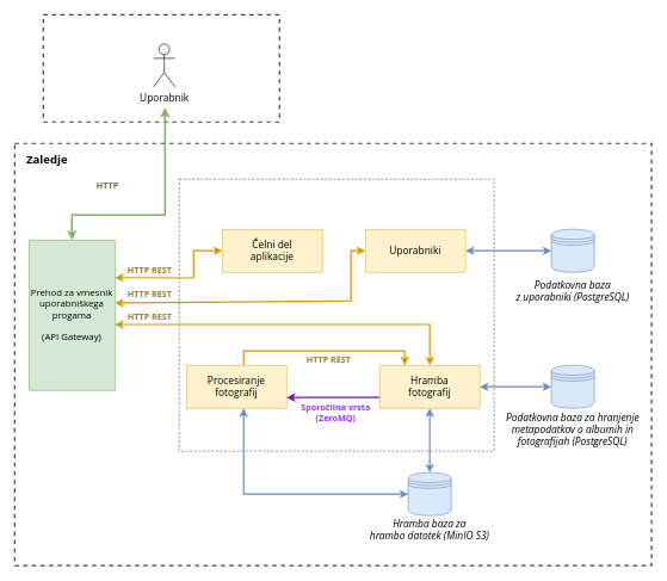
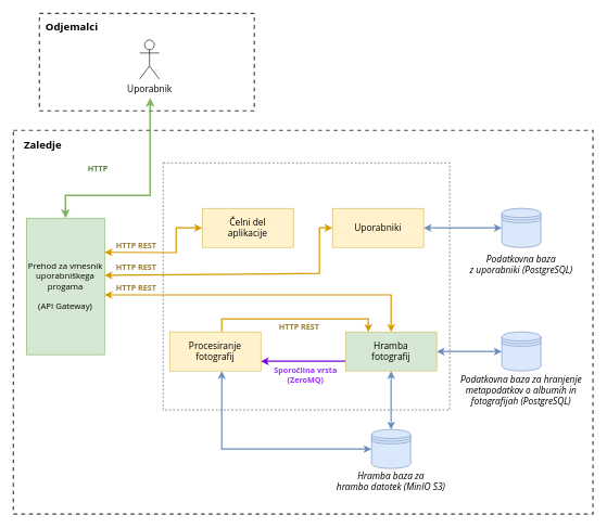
  <mxCell id="0" />
  <mxCell id="1" parent="0" />
  <mxCell id="2" value="" style="rounded=0;whiteSpace=wrap;html=1;fillColor=none;dashed=1;strokeColor=#454545;strokeWidth=2;fontFamily=Open Sans;fontSource=https%3A%2F%2Ffonts.googleapis.com%2Fcss%3Ffamily%3DOpen%2BSans;" parent="1" vertex="1"><mxGeometry x="20" y="200" width="890" height="590" as="geometry" /></mxCell>
  <mxCell id="3" value="" style="rounded=0;whiteSpace=wrap;html=1;fillColor=none;dashed=1;strokeColor=#454545;strokeWidth=2;fontFamily=Open Sans;fontSource=https%3A%2F%2Ffonts.googleapis.com%2Fcss%3Ffamily%3DOpen%2BSans;" parent="1" vertex="1"><mxGeometry x="60" y="20" width="330" height="150" as="geometry" /></mxCell>
  <mxCell id="4" value="" style="rounded=0;whiteSpace=wrap;html=1;fillColor=none;dashed=1;strokeColor=#474747;fontFamily=Open Sans;fontSource=https%3A%2F%2Ffonts.googleapis.com%2Fcss%3Ffamily%3DOpen%2BSans;" parent="1" vertex="1"><mxGeometry x="250" y="250" width="440" height="380" as="geometry" /></mxCell>
  <mxCell id="5" value="Čelni del &lt;br&gt;aplikacije" style="rounded=0;whiteSpace=wrap;html=1;fontSize=14;fillColor=#fff2cc;strokeColor=#d6b656;fontFamily=Open Sans;fontSource=https%3A%2F%2Ffonts.googleapis.com%2Fcss%3Ffamily%3DOpen%2BSans;" parent="1" vertex="1"><mxGeometry x="310" y="320" width="140" height="60" as="geometry" /></mxCell>
  <mxCell id="6" style="edgeStyle=orthogonalEdgeStyle;rounded=0;orthogonalLoop=1;jettySize=auto;html=1;entryX=0;entryY=0.75;entryDx=0;entryDy=0;strokeColor=#7709D7;strokeWidth=2;align=center;verticalAlign=middle;fontFamily=Open Sans;fontSize=11;fontColor=default;labelBackgroundColor=default;startArrow=classic;startFill=1;endArrow=none;fillColor=#ffe6cc;exitX=1;exitY=0.75;exitDx=0;exitDy=0;fontSource=https%3A%2F%2Ffonts.googleapis.com%2Fcss%3Ffamily%3DOpen%2BSans;endFill=0;" parent="1" source="9" target="14" edge="1"><mxGeometry relative="1" as="geometry" /></mxCell>
  <mxCell id="7" style="edgeStyle=orthogonalEdgeStyle;rounded=0;orthogonalLoop=1;jettySize=auto;html=1;entryX=0.25;entryY=0;entryDx=0;entryDy=0;strokeColor=#d79b00;strokeWidth=2;align=center;verticalAlign=middle;fontFamily=Open Sans;fontSource=https%3A%2F%2Ffonts.googleapis.com%2Fcss%3Ffamily%3DOpen%2BSans;fontSize=11;fontColor=default;labelBackgroundColor=default;startArrow=none;startFill=0;endArrow=classic;fillColor=#ffe6cc;" parent="1" source="9" target="14" edge="1"><mxGeometry relative="1" as="geometry"><Array as="points"><mxPoint x="340" y="490" /><mxPoint x="565" y="490" /></Array></mxGeometry></mxCell>
  <mxCell id="8" style="edgeStyle=orthogonalEdgeStyle;rounded=0;orthogonalLoop=1;jettySize=auto;html=1;entryX=0;entryY=0.5;entryDx=0;entryDy=0;fillColor=#dae8fc;strokeColor=#6c8ebf;strokeWidth=2;startArrow=classic;startFill=1;" edge="1" parent="1" source="9" target="33"><mxGeometry relative="1" as="geometry"><Array as="points"><mxPoint x="340" y="690" /></Array></mxGeometry></mxCell>
  <mxCell id="9" value="Procesiranje fotografij" style="rounded=0;whiteSpace=wrap;html=1;fontSize=14;fillColor=#fff2cc;strokeColor=#d6b656;fontFamily=Open Sans;fontSource=https%3A%2F%2Ffonts.googleapis.com%2Fcss%3Ffamily%3DOpen%2BSans;" parent="1" vertex="1"><mxGeometry x="260" y="510" width="140" height="60" as="geometry" /></mxCell>
  <mxCell id="10" style="edgeStyle=orthogonalEdgeStyle;rounded=0;orthogonalLoop=1;jettySize=auto;html=1;entryX=0;entryY=0.5;entryDx=0;entryDy=0;fillColor=#dae8fc;strokeColor=#6c8ebf;startArrow=classic;startFill=1;strokeWidth=2;fontFamily=Open Sans;fontSource=https%3A%2F%2Ffonts.googleapis.com%2Fcss%3Ffamily%3DOpen%2BSans;" parent="1" source="11" target="21" edge="1"><mxGeometry relative="1" as="geometry" /></mxCell>
  <mxCell id="11" value="Uporabniki" style="rounded=0;whiteSpace=wrap;html=1;fontSize=14;fillColor=#fff2cc;strokeColor=#d6b656;fontFamily=Open Sans;fontSource=https%3A%2F%2Ffonts.googleapis.com%2Fcss%3Ffamily%3DOpen%2BSans;" parent="1" vertex="1"><mxGeometry x="510" y="320" width="140" height="60" as="geometry" /></mxCell>
  <mxCell id="12" style="edgeStyle=orthogonalEdgeStyle;rounded=0;orthogonalLoop=1;jettySize=auto;html=1;entryX=0;entryY=0.5;entryDx=0;entryDy=0;fillColor=#dae8fc;strokeColor=#6c8ebf;startArrow=classic;startFill=1;strokeWidth=2;fontFamily=Open Sans;fontSource=https%3A%2F%2Ffonts.googleapis.com%2Fcss%3Ffamily%3DOpen%2BSans;" parent="1" source="14" target="23" edge="1"><mxGeometry relative="1" as="geometry" /></mxCell>
  <mxCell id="13" style="edgeStyle=orthogonalEdgeStyle;rounded=0;orthogonalLoop=1;jettySize=auto;html=1;entryX=0.5;entryY=0;entryDx=0;entryDy=0;fillColor=#dae8fc;strokeColor=#6c8ebf;strokeWidth=2;startArrow=classic;startFill=1;" edge="1" parent="1" source="14" target="33"><mxGeometry relative="1" as="geometry" /></mxCell>
- <mxCell id="14" value="Hramba &lt;br&gt;fotografij" style="rounded=0;whiteSpace=wrap;html=1;fontSize=14;fillColor=#fff2cc;strokeColor=#d6b656;fontFamily=Open Sans;fontSource=https%3A%2F%2Ffonts.googleapis.com%2Fcss%3Ffamily%3DOpen%2BSans;" parent="1" vertex="1"><mxGeometry x="530" y="510" width="140" height="60" as="geometry" /></mxCell>
+ <mxCell id="14" value="Hramba &lt;br&gt;fotografij" style="rounded=0;whiteSpace=wrap;html=1;fontSize=14;fillColor=#d5e8d4;strokeColor=#d6b656;fontFamily=Open Sans;fontSource=https%3A%2F%2Ffonts.googleapis.com%2Fcss%3Ffamily%3DOpen%2BSans;" parent="1" vertex="1"><mxGeometry x="530" y="510" width="140" height="60" as="geometry" /></mxCell>
  <mxCell id="15" value="Uporabnik" style="shape=umlActor;verticalLabelPosition=bottom;verticalAlign=top;html=1;outlineConnect=0;fontSize=14;fontFamily=Open Sans;fontSource=https%3A%2F%2Ffonts.googleapis.com%2Fcss%3Ffamily%3DOpen%2BSans;" parent="1" vertex="1"><mxGeometry x="214" y="61" width="30" height="60" as="geometry" /></mxCell>
  <mxCell id="16" style="edgeStyle=orthogonalEdgeStyle;rounded=0;orthogonalLoop=1;jettySize=auto;html=1;startArrow=classic;startFill=1;strokeWidth=2.5;fillColor=#d5e8d4;strokeColor=#82B366;exitX=0.5;exitY=0;exitDx=0;exitDy=0;fontFamily=Open Sans;fontSource=https%3A%2F%2Ffonts.googleapis.com%2Fcss%3Ffamily%3DOpen%2BSans;" parent="1" source="17" edge="1"><mxGeometry relative="1" as="geometry"><mxPoint x="230" y="150" as="targetPoint" /><Array as="points"><mxPoint x="100" y="300" /><mxPoint x="230" y="300" /></Array></mxGeometry></mxCell>
  <mxCell id="17" value="&lt;div style=&quot;font-size: 13px;&quot;&gt;Prehod za vmesnik uporabniškega progama&lt;/div&gt;&lt;div style=&quot;font-size: 13px;&quot;&gt;&lt;br style=&quot;font-size: 13px;&quot;&gt;&lt;/div&gt;(API Gateway)" style="rounded=0;whiteSpace=wrap;html=1;fontSize=13;fillColor=#d5e8d4;strokeColor=#82b366;fontFamily=Open Sans;fontSource=https%3A%2F%2Ffonts.googleapis.com%2Fcss%3Ffamily%3DOpen%2BSans;" parent="1" vertex="1"><mxGeometry x="40" y="335" width="120" height="210" as="geometry" /></mxCell>
  <mxCell id="18" value="" style="endArrow=classic;html=1;rounded=0;exitX=1;exitY=0.25;exitDx=0;exitDy=0;entryX=0;entryY=0.5;entryDx=0;entryDy=0;startArrow=classic;startFill=1;fillColor=#ffe6cc;strokeColor=#d79b00;strokeWidth=2;fontFamily=Open Sans;fontSource=https%3A%2F%2Ffonts.googleapis.com%2Fcss%3Ffamily%3DOpen%2BSans;" parent="1" source="17" target="5" edge="1"><mxGeometry width="50" height="50" relative="1" as="geometry"><mxPoint x="200" y="420" as="sourcePoint" /><mxPoint x="250" y="370" as="targetPoint" /><Array as="points"><mxPoint x="270" y="388" /><mxPoint x="270" y="350" /></Array></mxGeometry></mxCell>
  <mxCell id="19" value="" style="endArrow=classic;html=1;rounded=0;exitX=1;exitY=0.419;exitDx=0;exitDy=0;exitPerimeter=0;entryX=0;entryY=0.5;entryDx=0;entryDy=0;startArrow=classic;startFill=1;fillColor=#ffe6cc;strokeColor=#d79b00;strokeWidth=2;fontFamily=Open Sans;fontSource=https%3A%2F%2Ffonts.googleapis.com%2Fcss%3Ffamily%3DOpen%2BSans;" parent="1" source="17" target="11" edge="1"><mxGeometry width="50" height="50" relative="1" as="geometry"><mxPoint x="320" y="480" as="sourcePoint" /><mxPoint x="370" y="430" as="targetPoint" /><Array as="points"><mxPoint x="490" y="420" /><mxPoint x="490" y="350" /></Array></mxGeometry></mxCell>
  <mxCell id="20" value="" style="endArrow=classic;html=1;rounded=0;exitX=1;exitY=0.562;exitDx=0;exitDy=0;exitPerimeter=0;startArrow=classic;startFill=1;fillColor=#ffe6cc;strokeColor=#d79b00;strokeWidth=2;entryX=0.5;entryY=0;entryDx=0;entryDy=0;fontFamily=Open Sans;fontSource=https%3A%2F%2Ffonts.googleapis.com%2Fcss%3Ffamily%3DOpen%2BSans;" parent="1" source="17" target="14" edge="1"><mxGeometry width="50" height="50" relative="1" as="geometry"><mxPoint x="370" y="520" as="sourcePoint" /><mxPoint x="530" y="540" as="targetPoint" /><Array as="points"><mxPoint x="490" y="453" /><mxPoint x="600" y="453" /></Array></mxGeometry></mxCell>
  <mxCell id="21" value="" style="shape=datastore;whiteSpace=wrap;html=1;fillColor=#dae8fc;strokeColor=#6c8ebf;fontFamily=Open Sans;fontSource=https%3A%2F%2Ffonts.googleapis.com%2Fcss%3Ffamily%3DOpen%2BSans;" parent="1" vertex="1"><mxGeometry x="770" y="320" width="60" height="60" as="geometry" /></mxCell>
  <mxCell id="22" value="Podatkovna baza z&amp;nbsp;uporabniki (PostgreSQL)" style="text;html=1;align=center;verticalAlign=middle;whiteSpace=wrap;rounded=0;fontStyle=2;fontSize=14;fontFamily=Open Sans;fontSource=https%3A%2F%2Ffonts.googleapis.com%2Fcss%3Ffamily%3DOpen%2BSans;" parent="1" vertex="1"><mxGeometry x="710" y="382" width="180" height="48" as="geometry" /></mxCell>
  <mxCell id="23" value="" style="shape=datastore;whiteSpace=wrap;html=1;fillColor=#dae8fc;strokeColor=#6c8ebf;fontFamily=Open Sans;fontSource=https%3A%2F%2Ffonts.googleapis.com%2Fcss%3Ffamily%3DOpen%2BSans;" parent="1" vertex="1"><mxGeometry x="770" y="510" width="60" height="60" as="geometry" /></mxCell>
  <mxCell id="24" value="Podatkovna baza za hranjenje metapodatkov o albumih in fotografijah&amp;nbsp;&lt;span style=&quot;background-color: initial;&quot;&gt;(PostgreSQL)&lt;/span&gt;" style="text;html=1;align=center;verticalAlign=middle;whiteSpace=wrap;rounded=0;fontStyle=2;fontSize=14;fontFamily=Open Sans;fontSource=https%3A%2F%2Ffonts.googleapis.com%2Fcss%3Ffamily%3DOpen%2BSans;" parent="1" vertex="1"><mxGeometry x="690" y="570" width="220" height="60" as="geometry" /></mxCell>
+ <mxCell id="25" value="Odjemalci" style="text;html=1;align=center;verticalAlign=middle;whiteSpace=wrap;rounded=0;fontSize=16;fontStyle=1;fontFamily=Open Sans;fontSource=https%3A%2F%2Ffonts.googleapis.com%2Fcss%3Ffamily%3DOpen%2BSans;" parent="1" vertex="1"><mxGeometry x="65" y="25" width="90" height="30" as="geometry" /></mxCell>
  <mxCell id="26" value="Zaledje" style="text;html=1;align=center;verticalAlign=middle;whiteSpace=wrap;rounded=0;fontSize=16;fontStyle=1;fontFamily=Open Sans;fontSource=https%3A%2F%2Ffonts.googleapis.com%2Fcss%3Ffamily%3DOpen%2BSans;" parent="1" vertex="1"><mxGeometry x="23" y="208" width="85" height="30" as="geometry" /></mxCell>
  <mxCell id="27" value="HTTP REST" style="text;html=1;align=center;verticalAlign=middle;whiteSpace=wrap;rounded=0;fontSize=12;fontStyle=1;fontColor=#947E3B;fontFamily=Open Sans;fontSource=https%3A%2F%2Ffonts.googleapis.com%2Fcss%3Ffamily%3DOpen%2BSans;" parent="1" vertex="1"><mxGeometry x="174" y="367" width="70" height="20" as="geometry" /></mxCell>
  <mxCell id="28" value="HTTP REST" style="text;html=1;align=center;verticalAlign=middle;whiteSpace=wrap;rounded=0;fontSize=12;fontStyle=1;fontColor=#947E3B;fontFamily=Open Sans;fontSource=https%3A%2F%2Ffonts.googleapis.com%2Fcss%3Ffamily%3DOpen%2BSans;" parent="1" vertex="1"><mxGeometry x="174" y="402" width="70" height="20" as="geometry" /></mxCell>
  <mxCell id="29" value="HTTP REST" style="text;html=1;align=center;verticalAlign=middle;whiteSpace=wrap;rounded=0;fontSize=12;fontStyle=1;fontColor=#947E3B;fontFamily=Open Sans;fontSource=https%3A%2F%2Ffonts.googleapis.com%2Fcss%3Ffamily%3DOpen%2BSans;" parent="1" vertex="1"><mxGeometry x="174" y="433" width="70" height="20" as="geometry" /></mxCell>
  <mxCell id="30" value="Sporočilna vrsta (ZeroMQ)" style="text;html=1;align=center;verticalAlign=middle;whiteSpace=wrap;rounded=0;fontSize=12;fontStyle=1;fontColor=#9933FF;fontFamily=Open Sans;fontSource=https%3A%2F%2Ffonts.googleapis.com%2Fcss%3Ffamily%3DOpen%2BSans;" parent="1" vertex="1"><mxGeometry x="416" y="562" width="106" height="30" as="geometry" /></mxCell>
  <mxCell id="31" value="HTTP" style="text;html=1;align=center;verticalAlign=middle;whiteSpace=wrap;rounded=0;fontSize=12;fontStyle=1;fontColor=#597A46;fontFamily=Open Sans;fontSource=https%3A%2F%2Ffonts.googleapis.com%2Fcss%3Ffamily%3DOpen%2BSans;" parent="1" vertex="1"><mxGeometry x="115" y="250" width="70" height="20" as="geometry" /></mxCell>
  <mxCell id="32" value="HTTP REST" style="text;html=1;align=center;verticalAlign=middle;whiteSpace=wrap;rounded=0;fontSize=12;fontStyle=1;fontColor=#947E3B;fontFamily=Open Sans;fontSource=https%3A%2F%2Ffonts.googleapis.com%2Fcss%3Ffamily%3DOpen%2BSans;" parent="1" vertex="1"><mxGeometry x="424" y="493" width="70" height="20" as="geometry" /></mxCell>
  <mxCell id="33" value="" style="shape=datastore;whiteSpace=wrap;html=1;fillColor=#dae8fc;strokeColor=#6c8ebf;fontFamily=Open Sans;fontSource=https%3A%2F%2Ffonts.googleapis.com%2Fcss%3Ffamily%3DOpen%2BSans;" vertex="1" parent="1"><mxGeometry x="570" y="660" width="60" height="60" as="geometry" /></mxCell>
  <mxCell id="34" value="Hramba baza za &lt;br&gt;hrambo datotek&amp;nbsp;&lt;span style=&quot;background-color: initial;&quot;&gt;(MinIO S3)&lt;/span&gt;" style="text;html=1;align=center;verticalAlign=middle;whiteSpace=wrap;rounded=0;fontStyle=2;fontSize=14;fontFamily=Open Sans;fontSource=https%3A%2F%2Ffonts.googleapis.com%2Fcss%3Ffamily%3DOpen%2BSans;" vertex="1" parent="1"><mxGeometry x="497" y="720" width="206" height="40" as="geometry" /></mxCell>
